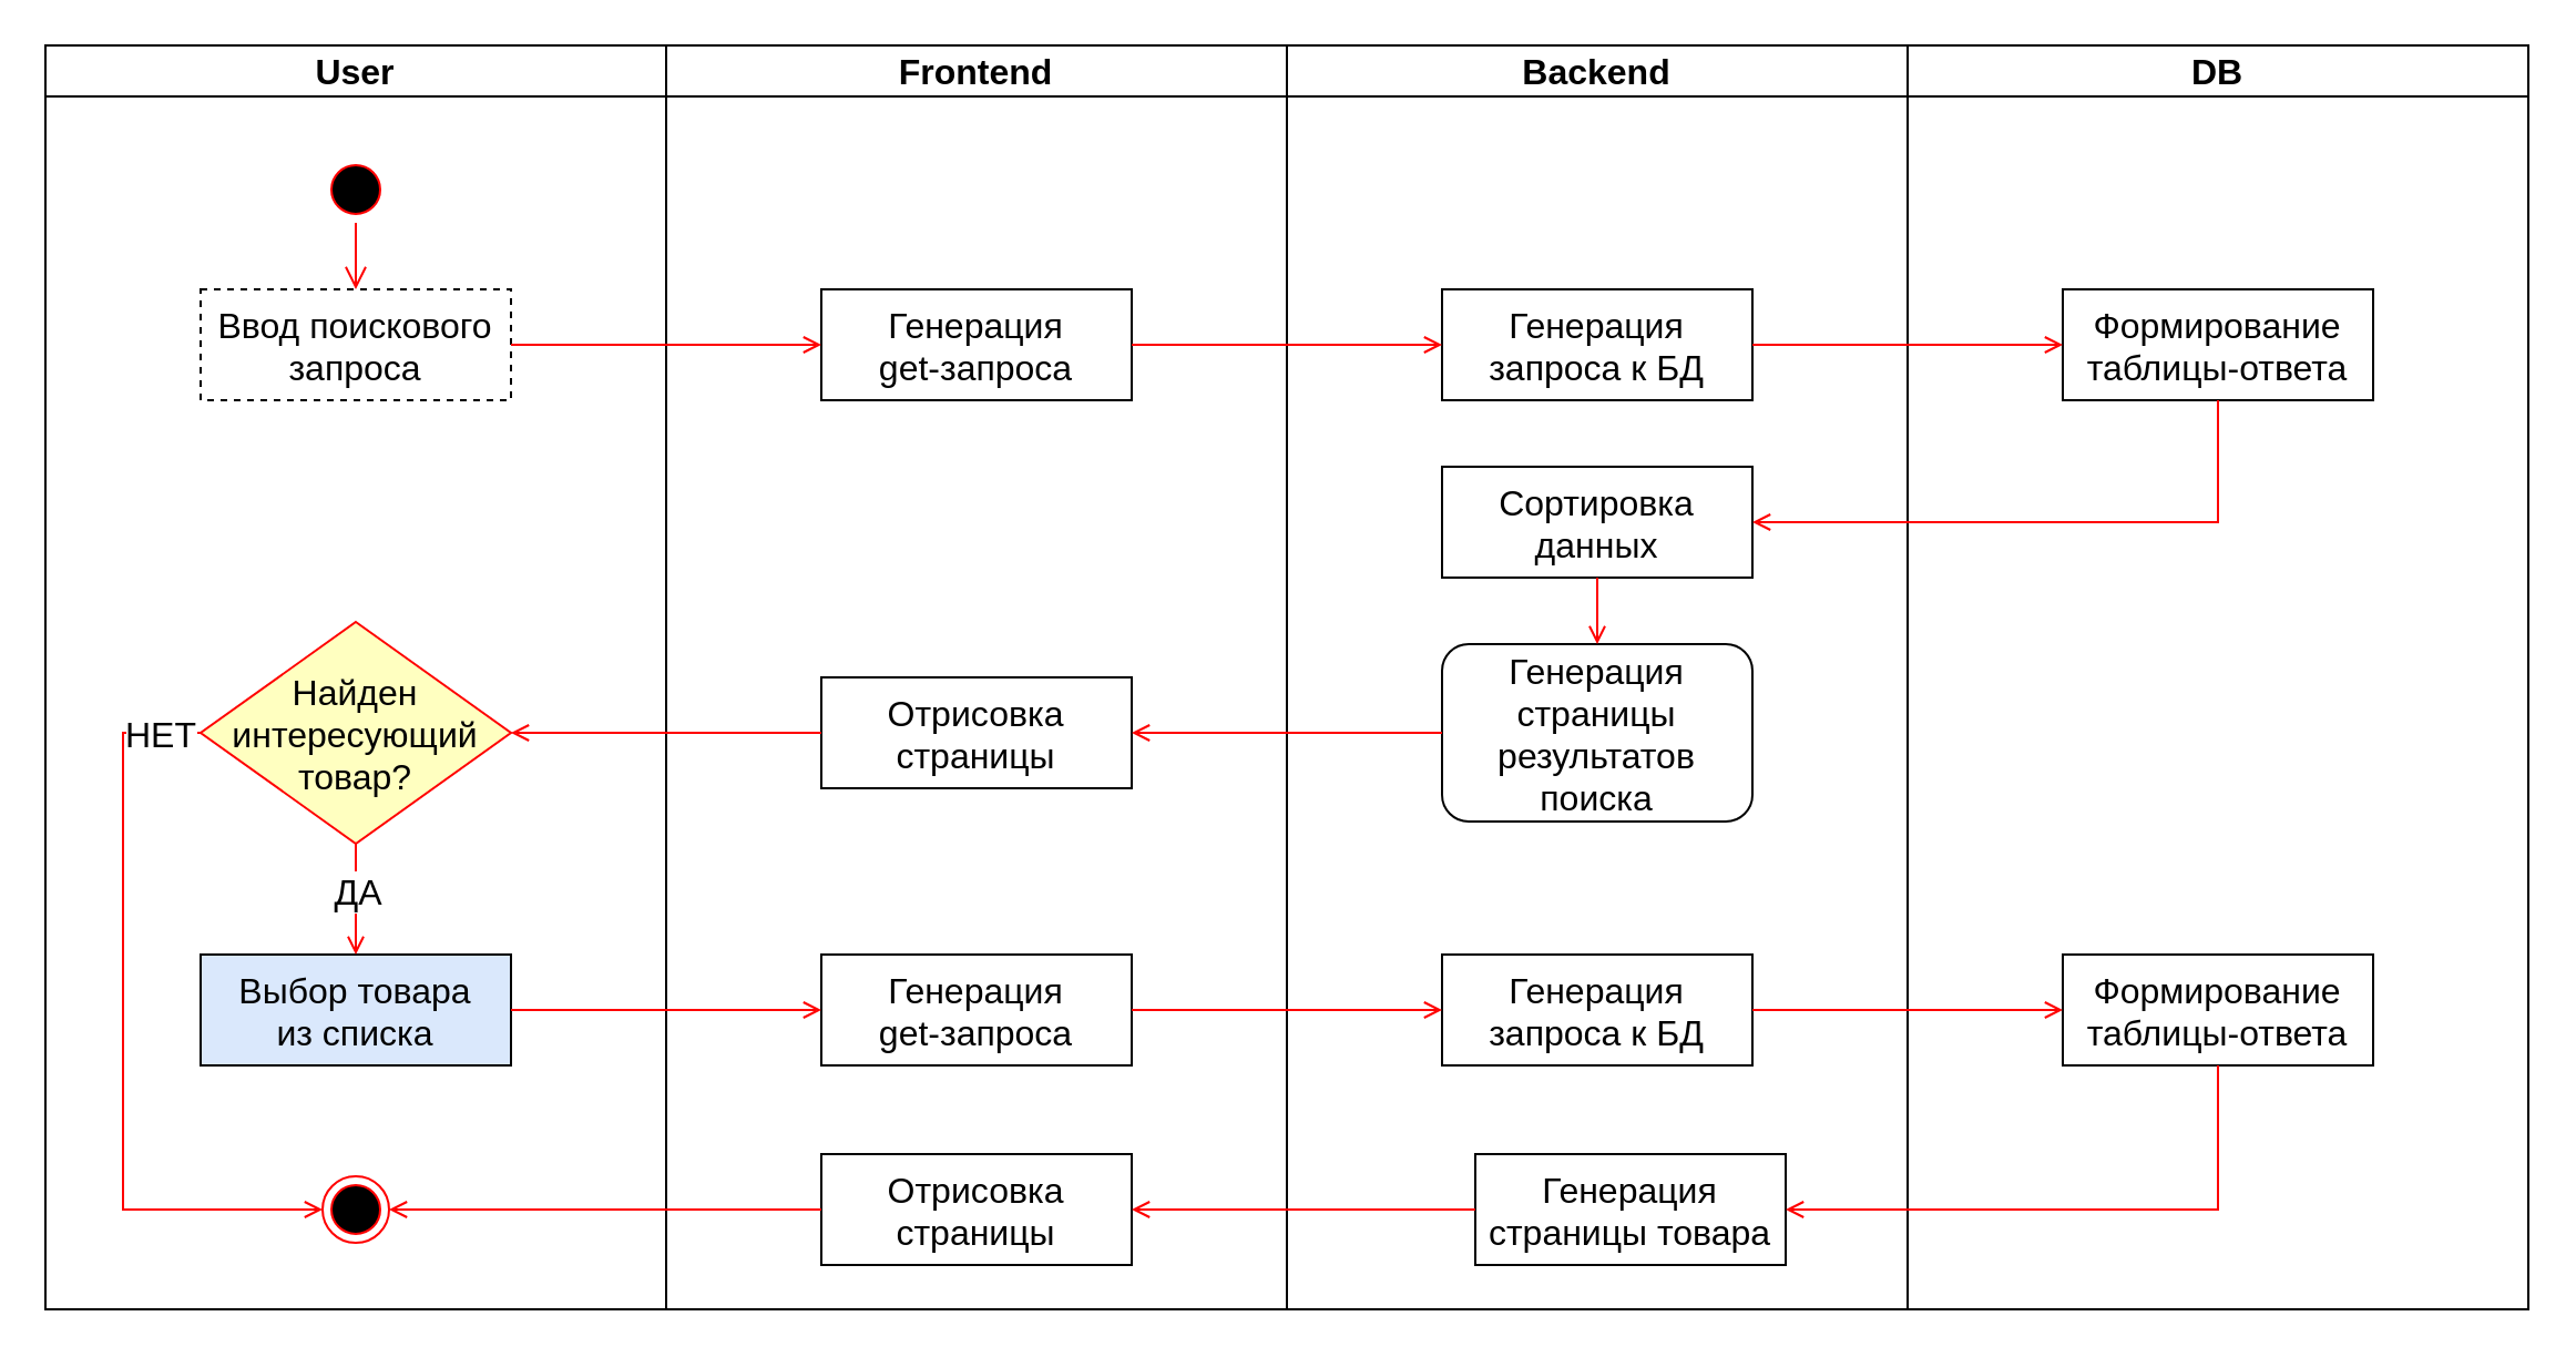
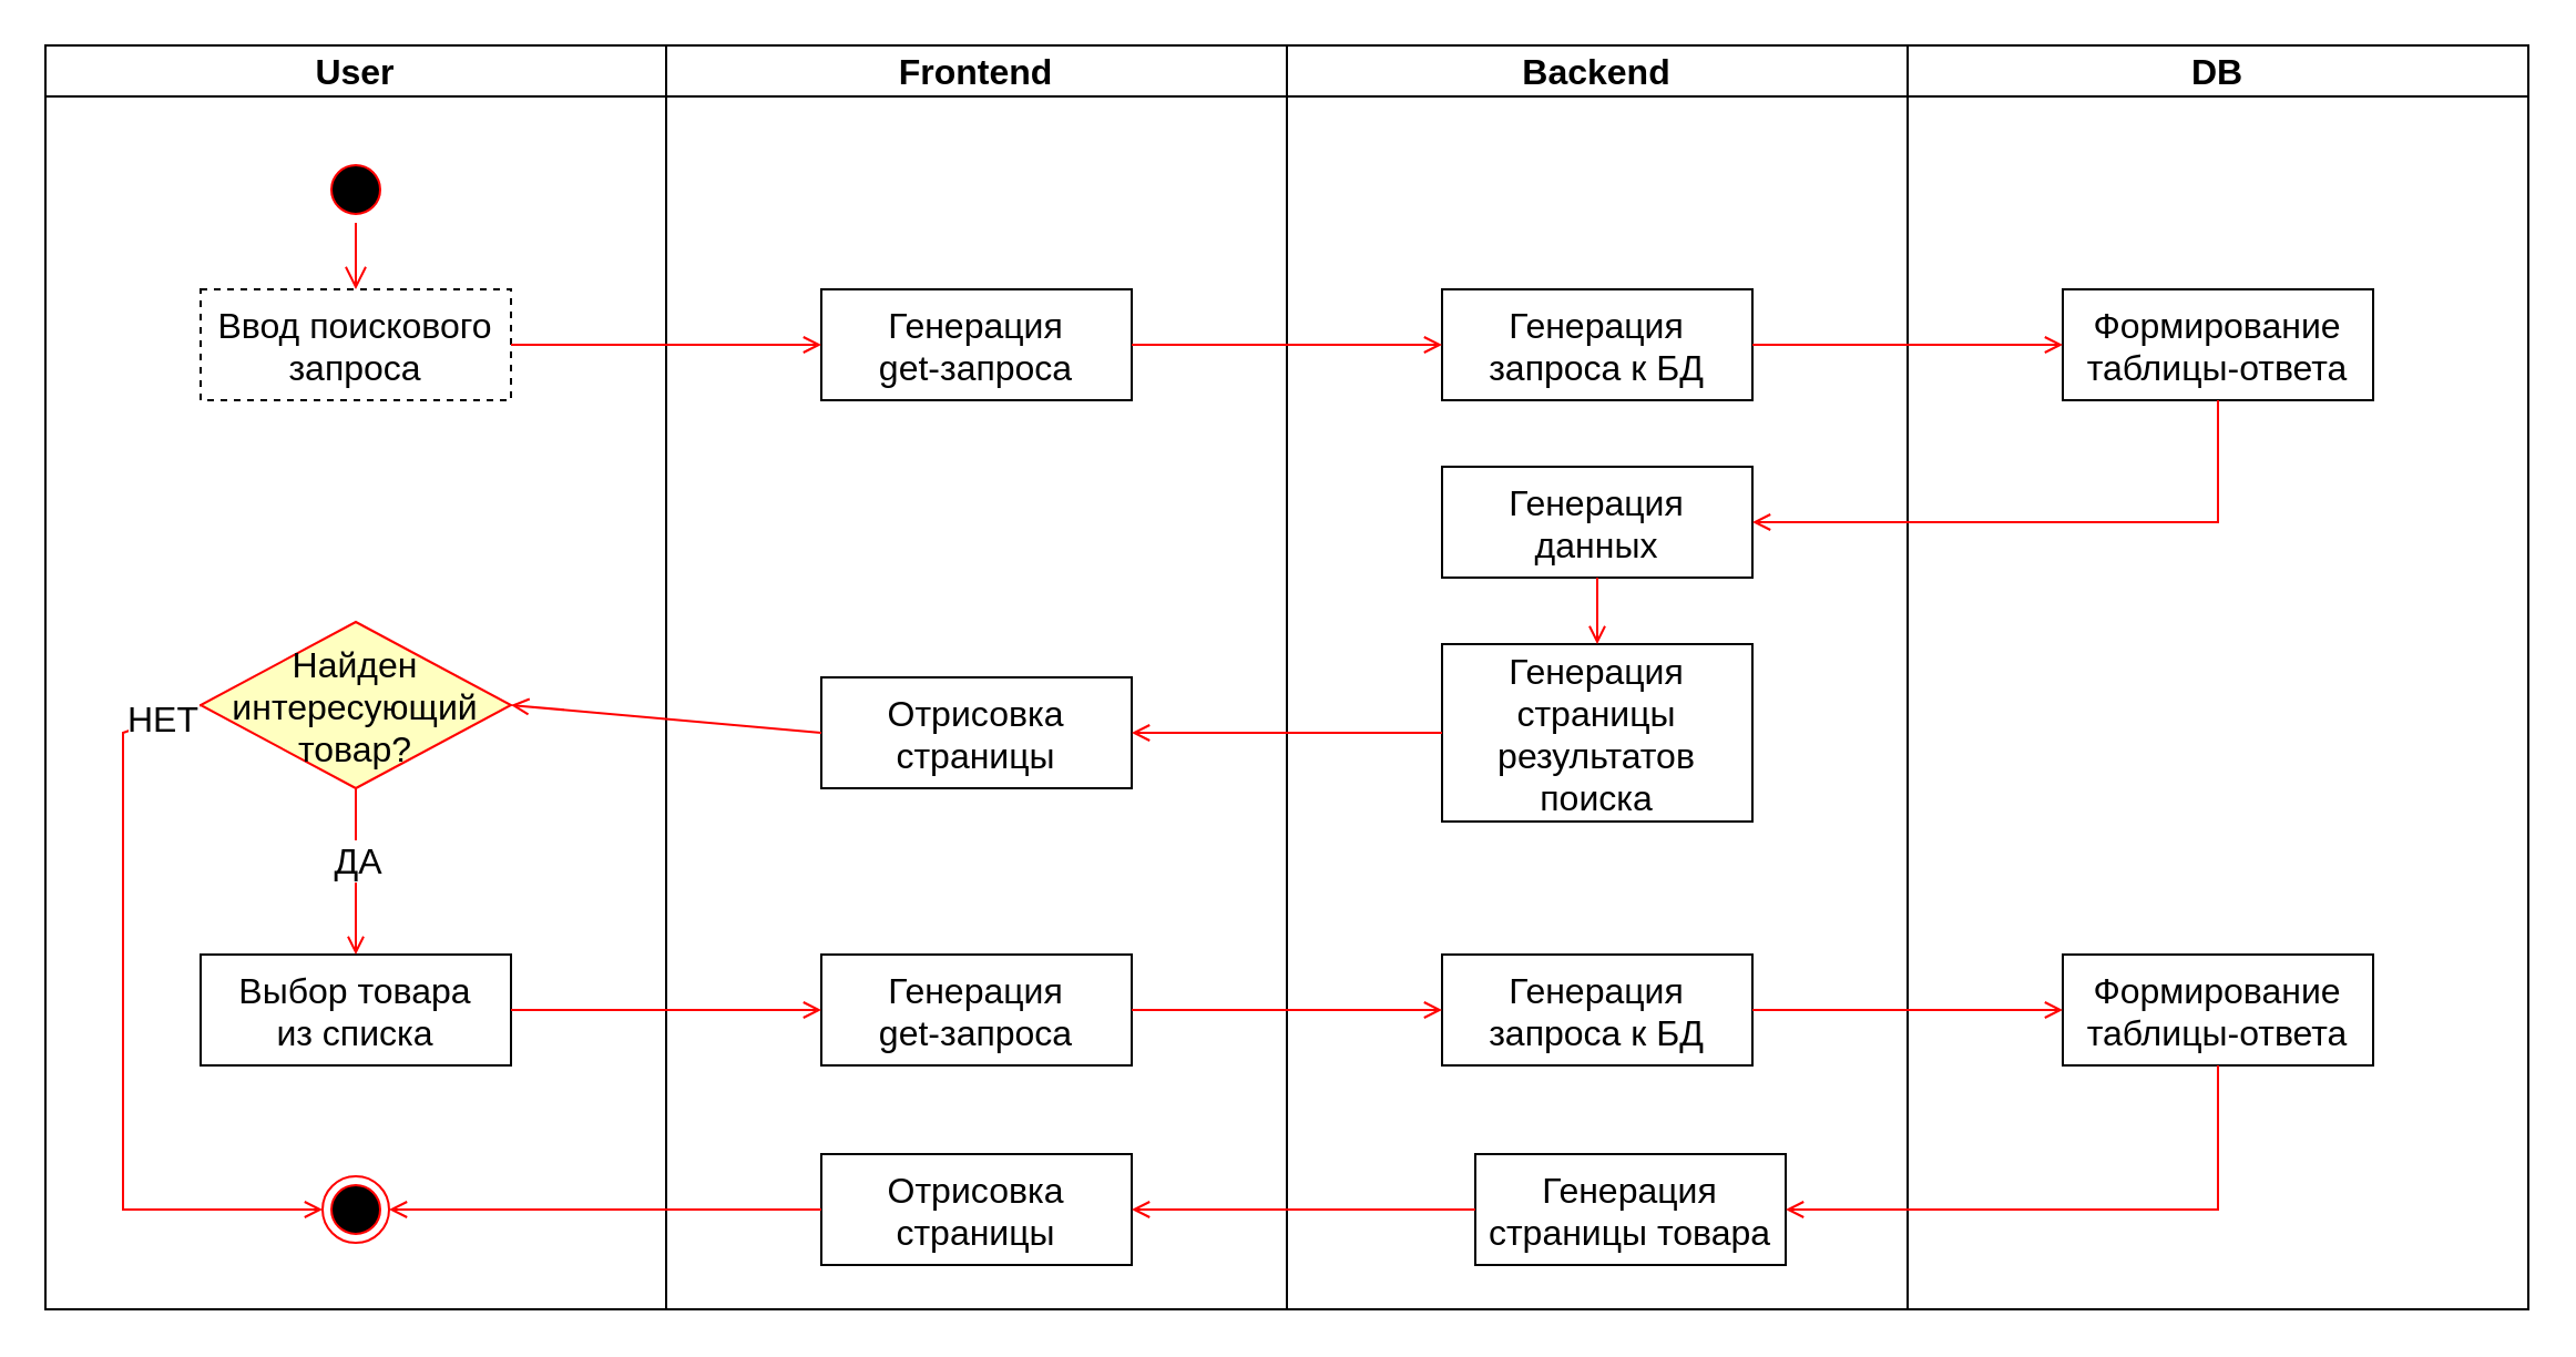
  <mxCell id="0" />
  <mxCell id="1" parent="0" />
  <mxCell id="2" value="User" style="swimlane;whiteSpace=wrap;fontSize=16;" vertex="1" parent="1"><mxGeometry x="20" y="20" width="280" height="570" as="geometry" /></mxCell>
  <mxCell id="3" value="" style="ellipse;shape=startState;fillColor=#000000;strokeColor=#ff0000;fontSize=16;" vertex="1" parent="2"><mxGeometry x="125" y="50" width="30" height="30" as="geometry" /></mxCell>
  <mxCell id="4" value="Ввод поискового&#10;запроса" style="fontSize=16;dashed=1;" vertex="1" parent="2"><mxGeometry x="70" y="110" width="140" height="50" as="geometry" /></mxCell>
  <mxCell id="5" value="" style="edgeStyle=elbowEdgeStyle;elbow=horizontal;verticalAlign=bottom;endArrow=open;endSize=8;strokeColor=#FF0000;endFill=1;rounded=0;entryX=0.5;entryY=0;entryDx=0;entryDy=0;exitX=0.5;exitY=1;exitDx=0;exitDy=0;fontSize=16;" edge="1" parent="2" source="3" target="4"><mxGeometry x="75" y="-810" as="geometry"><mxPoint x="265.5" y="-602" as="targetPoint" /><mxPoint x="264.5" y="-642" as="sourcePoint" /></mxGeometry></mxCell>
  <mxCell id="6" value="" style="ellipse;shape=endState;fillColor=#000000;strokeColor=#ff0000;fontSize=16;" vertex="1" parent="2"><mxGeometry x="125" y="510" width="30" height="30" as="geometry" /></mxCell>
- <mxCell id="7" value="Найден&#10;интересующий&#10;товар?" style="rhombus;fillColor=#ffffc0;strokeColor=#ff0000;fontColor=#000000;fontSize=16;" vertex="1" parent="2"><mxGeometry x="70" y="260" width="140" height="100" as="geometry" /></mxCell>
+ <mxCell id="7" value="Найден&#10;интересующий&#10;товар?" style="rhombus;fillColor=#ffffc0;strokeColor=#ff0000;fontColor=#000000;fontSize=16;" vertex="1" parent="2"><mxGeometry x="70" y="260" width="140" height="75" as="geometry" /></mxCell>
  <mxCell id="8" value="" style="endArrow=open;strokeColor=#FF0000;endFill=1;rounded=0;exitX=0;exitY=0.5;exitDx=0;exitDy=0;entryX=0;entryY=0.5;entryDx=0;entryDy=0;fontSize=16;" edge="1" parent="2" source="7" target="6"><mxGeometry relative="1" as="geometry"><mxPoint x="375" y="320" as="sourcePoint" /><mxPoint x="220" y="320" as="targetPoint" /><Array as="points"><mxPoint x="35" y="310" /><mxPoint x="35" y="490" /><mxPoint x="35" y="525" /></Array></mxGeometry></mxCell>
  <mxCell id="9" value="НЕТ" style="edgeLabel;html=1;align=center;verticalAlign=middle;resizable=0;points=[];fontSize=16;" vertex="1" connectable="0" parent="8"><mxGeometry x="-0.888" y="1" relative="1" as="geometry"><mxPoint y="-1" as="offset" /></mxGeometry></mxCell>
- <mxCell id="10" value="Выбор товара&#10;из списка" style="fontSize=16;fillColor=#dae8fc;" vertex="1" parent="2"><mxGeometry x="70" y="410" width="140" height="50" as="geometry" /></mxCell>
+ <mxCell id="10" value="Выбор товара&#10;из списка" style="fontSize=16;" vertex="1" parent="2"><mxGeometry x="70" y="410" width="140" height="50" as="geometry" /></mxCell>
  <mxCell id="11" value="" style="endArrow=open;strokeColor=#FF0000;endFill=1;rounded=0;exitX=0.5;exitY=1;exitDx=0;exitDy=0;entryX=0.5;entryY=0;entryDx=0;entryDy=0;fontSize=16;" edge="1" parent="2" source="7" target="10"><mxGeometry relative="1" as="geometry"><mxPoint x="710" y="250" as="sourcePoint" /><mxPoint x="710" y="280" as="targetPoint" /></mxGeometry></mxCell>
  <mxCell id="12" value="ДА" style="edgeLabel;html=1;align=center;verticalAlign=middle;resizable=0;points=[];fontSize=16;" vertex="1" connectable="0" parent="11"><mxGeometry x="-0.16" relative="1" as="geometry"><mxPoint as="offset" /></mxGeometry></mxCell>
  <mxCell id="13" value="Frontend" style="swimlane;whiteSpace=wrap;fontSize=16;" vertex="1" parent="1"><mxGeometry x="300" y="20" width="280" height="570" as="geometry" /></mxCell>
  <mxCell id="14" value="Генерация&#10;get-запроса" style="fontSize=16;" vertex="1" parent="13"><mxGeometry x="70" y="110" width="140" height="50" as="geometry" /></mxCell>
  <mxCell id="15" value="Отрисовка&#10;страницы" style="fontSize=16;" vertex="1" parent="13"><mxGeometry x="70" y="285" width="140" height="50" as="geometry" /></mxCell>
  <mxCell id="16" value="Генерация&#10;get-запроса" style="fontSize=16;" vertex="1" parent="13"><mxGeometry x="70" y="410" width="140" height="50" as="geometry" /></mxCell>
  <mxCell id="17" value="Отрисовка&#10;страницы" style="fontSize=16;" vertex="1" parent="13"><mxGeometry x="70" y="500" width="140" height="50" as="geometry" /></mxCell>
  <mxCell id="18" value="Backend" style="swimlane;whiteSpace=wrap;fontSize=16;" vertex="1" parent="1"><mxGeometry x="580" y="20" width="280" height="570" as="geometry" /></mxCell>
  <mxCell id="19" value="Генерация&#10;запроса к БД" style="fontSize=16;" vertex="1" parent="18"><mxGeometry x="70" y="110" width="140" height="50" as="geometry" /></mxCell>
- <mxCell id="20" value="Сортировка&#10;данных" style="fontSize=16;" vertex="1" parent="18"><mxGeometry x="70" y="190" width="140" height="50" as="geometry" /></mxCell>
- <mxCell id="21" value="Генерация&#10;страницы&#10;результатов&#10;поиска" style="fontSize=16;rounded=1;" vertex="1" parent="18"><mxGeometry x="70" y="270" width="140" height="80" as="geometry" /></mxCell>
+ <mxCell id="20" value="Генерация&#10;данных" style="fontSize=16;" vertex="1" parent="18"><mxGeometry x="70" y="190" width="140" height="50" as="geometry" /></mxCell>
+ <mxCell id="21" value="Генерация&#10;страницы&#10;результатов&#10;поиска" style="fontSize=16;" vertex="1" parent="18"><mxGeometry x="70" y="270" width="140" height="80" as="geometry" /></mxCell>
  <mxCell id="22" value="" style="endArrow=open;strokeColor=#FF0000;endFill=1;rounded=0;exitX=0.5;exitY=1;exitDx=0;exitDy=0;entryX=0.5;entryY=0;entryDx=0;entryDy=0;fontSize=16;" edge="1" parent="18" source="20" target="21"><mxGeometry relative="1" as="geometry"><mxPoint x="205" y="145" as="sourcePoint" /><mxPoint x="375" y="145" as="targetPoint" /></mxGeometry></mxCell>
  <mxCell id="23" value="Генерация&#10;запроса к БД" style="fontSize=16;" vertex="1" parent="18"><mxGeometry x="70" y="410" width="140" height="50" as="geometry" /></mxCell>
  <mxCell id="24" value="Генерация&#10;страницы товара" style="fontSize=16;" vertex="1" parent="18"><mxGeometry x="85" y="500" width="140" height="50" as="geometry" /></mxCell>
  <mxCell id="25" value="DB" style="swimlane;whiteSpace=wrap;fontSize=16;" vertex="1" parent="1"><mxGeometry x="860" y="20" width="280" height="570" as="geometry" /></mxCell>
  <mxCell id="26" value="Формирование&#10;таблицы-ответа" style="fontSize=16;" vertex="1" parent="25"><mxGeometry x="70" y="110" width="140" height="50" as="geometry" /></mxCell>
  <mxCell id="27" value="Формирование&#10;таблицы-ответа" style="fontSize=16;" vertex="1" parent="25"><mxGeometry x="70" y="410" width="140" height="50" as="geometry" /></mxCell>
  <mxCell id="28" value="" style="endArrow=open;strokeColor=#FF0000;endFill=1;rounded=0;exitX=1;exitY=0.5;exitDx=0;exitDy=0;entryX=0;entryY=0.5;entryDx=0;entryDy=0;fontSize=16;" edge="1" parent="1" source="4" target="14"><mxGeometry relative="1" as="geometry"><mxPoint x="275" y="-60" as="sourcePoint" /><mxPoint x="405" y="-60" as="targetPoint" /></mxGeometry></mxCell>
  <mxCell id="29" value="" style="endArrow=open;strokeColor=#FF0000;endFill=1;rounded=0;exitX=1;exitY=0.5;exitDx=0;exitDy=0;entryX=0;entryY=0.5;entryDx=0;entryDy=0;fontSize=16;" edge="1" parent="1" source="14" target="19"><mxGeometry relative="1" as="geometry"><mxPoint x="225" y="165" as="sourcePoint" /><mxPoint x="395" y="165" as="targetPoint" /></mxGeometry></mxCell>
  <mxCell id="30" value="" style="endArrow=open;strokeColor=#FF0000;endFill=1;rounded=0;exitX=1;exitY=0.5;exitDx=0;exitDy=0;entryX=0;entryY=0.5;entryDx=0;entryDy=0;fontSize=16;" edge="1" parent="1" source="19" target="26"><mxGeometry relative="1" as="geometry"><mxPoint x="774.5" y="250" as="sourcePoint" /><mxPoint x="944.5" y="250" as="targetPoint" /></mxGeometry></mxCell>
  <mxCell id="31" value="" style="endArrow=open;strokeColor=#FF0000;endFill=1;rounded=0;exitX=0.5;exitY=1;exitDx=0;exitDy=0;entryX=1;entryY=0.5;entryDx=0;entryDy=0;fontSize=16;" edge="1" parent="1" source="26" target="20"><mxGeometry relative="1" as="geometry"><mxPoint x="785" y="165" as="sourcePoint" /><mxPoint x="955" y="165" as="targetPoint" /><Array as="points"><mxPoint x="1000" y="235" /></Array></mxGeometry></mxCell>
  <mxCell id="32" value="" style="endArrow=open;strokeColor=#FF0000;endFill=1;rounded=0;exitX=0;exitY=0.5;exitDx=0;exitDy=0;entryX=1;entryY=0.5;entryDx=0;entryDy=0;fontSize=16;" edge="1" parent="1" source="21" target="15"><mxGeometry relative="1" as="geometry"><mxPoint x="785" y="165" as="sourcePoint" /><mxPoint x="955" y="165" as="targetPoint" /></mxGeometry></mxCell>
  <mxCell id="33" value="" style="endArrow=open;strokeColor=#FF0000;endFill=1;rounded=0;exitX=0;exitY=0.5;exitDx=0;exitDy=0;entryX=1;entryY=0.5;entryDx=0;entryDy=0;fontSize=16;" edge="1" parent="1" source="15" target="7"><mxGeometry relative="1" as="geometry"><mxPoint x="400" y="390" as="sourcePoint" /><mxPoint x="230" y="390" as="targetPoint" /></mxGeometry></mxCell>
  <mxCell id="34" value="" style="endArrow=open;strokeColor=#FF0000;endFill=1;rounded=0;exitX=1;exitY=0.5;exitDx=0;exitDy=0;entryX=0;entryY=0.5;entryDx=0;entryDy=0;fontSize=16;" edge="1" parent="1" source="10" target="16"><mxGeometry relative="1" as="geometry"><mxPoint x="225" y="165" as="sourcePoint" /><mxPoint x="395" y="165" as="targetPoint" /></mxGeometry></mxCell>
  <mxCell id="35" value="" style="endArrow=open;strokeColor=#FF0000;endFill=1;rounded=0;exitX=1;exitY=0.5;exitDx=0;exitDy=0;entryX=0;entryY=0.5;entryDx=0;entryDy=0;fontSize=16;" edge="1" parent="1" source="16" target="23"><mxGeometry relative="1" as="geometry"><mxPoint x="505" y="165" as="sourcePoint" /><mxPoint x="675" y="165" as="targetPoint" /></mxGeometry></mxCell>
  <mxCell id="36" value="" style="endArrow=open;strokeColor=#FF0000;endFill=1;rounded=0;exitX=1;exitY=0.5;exitDx=0;exitDy=0;entryX=0;entryY=0.5;entryDx=0;entryDy=0;fontSize=16;" edge="1" parent="1" source="23" target="27"><mxGeometry relative="1" as="geometry"><mxPoint x="785" y="165" as="sourcePoint" /><mxPoint x="955" y="165" as="targetPoint" /></mxGeometry></mxCell>
  <mxCell id="37" value="" style="endArrow=open;strokeColor=#FF0000;endFill=1;rounded=0;exitX=0.5;exitY=1;exitDx=0;exitDy=0;entryX=1;entryY=0.5;entryDx=0;entryDy=0;fontSize=16;" edge="1" parent="1" source="27" target="24"><mxGeometry relative="1" as="geometry"><mxPoint x="785" y="465" as="sourcePoint" /><mxPoint x="955" y="465" as="targetPoint" /><Array as="points"><mxPoint x="1000" y="545" /></Array></mxGeometry></mxCell>
  <mxCell id="38" value="" style="endArrow=open;strokeColor=#FF0000;endFill=1;rounded=0;exitX=0;exitY=0.5;exitDx=0;exitDy=0;entryX=1;entryY=0.5;entryDx=0;entryDy=0;fontSize=16;" edge="1" parent="1" source="24" target="17"><mxGeometry relative="1" as="geometry"><mxPoint x="675" y="340" as="sourcePoint" /><mxPoint x="505" y="340" as="targetPoint" /></mxGeometry></mxCell>
  <mxCell id="39" value="" style="endArrow=open;strokeColor=#FF0000;endFill=1;rounded=0;exitX=0;exitY=0.5;exitDx=0;exitDy=0;entryX=1;entryY=0.5;entryDx=0;entryDy=0;fontSize=16;" edge="1" parent="1" source="17" target="6"><mxGeometry relative="1" as="geometry"><mxPoint x="685" y="350" as="sourcePoint" /><mxPoint x="515" y="350" as="targetPoint" /></mxGeometry></mxCell>
